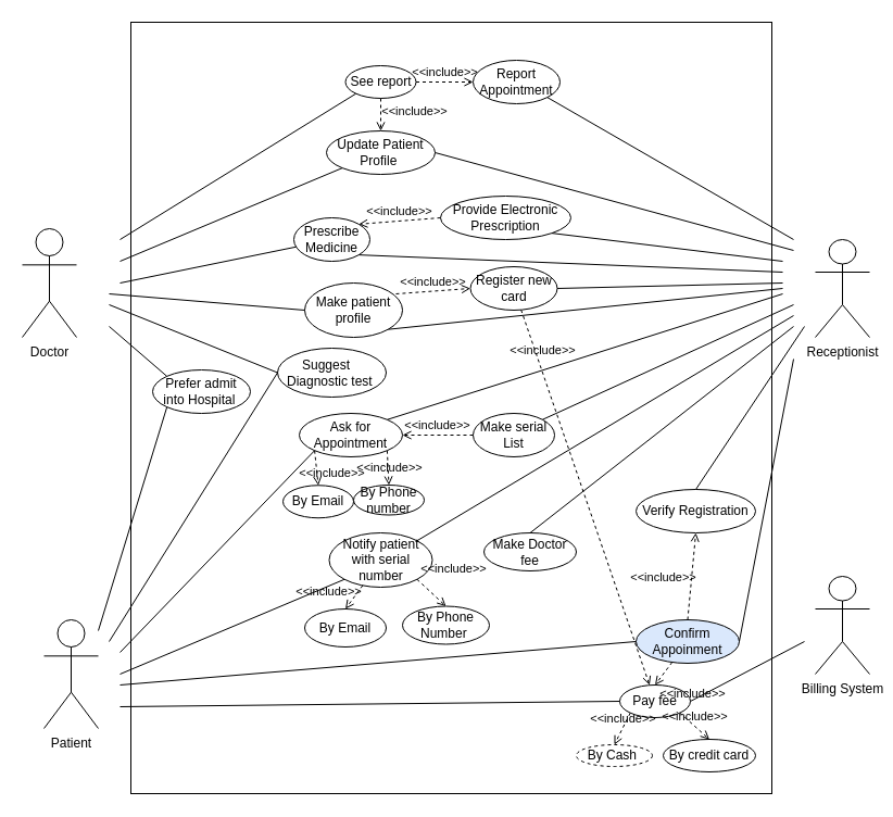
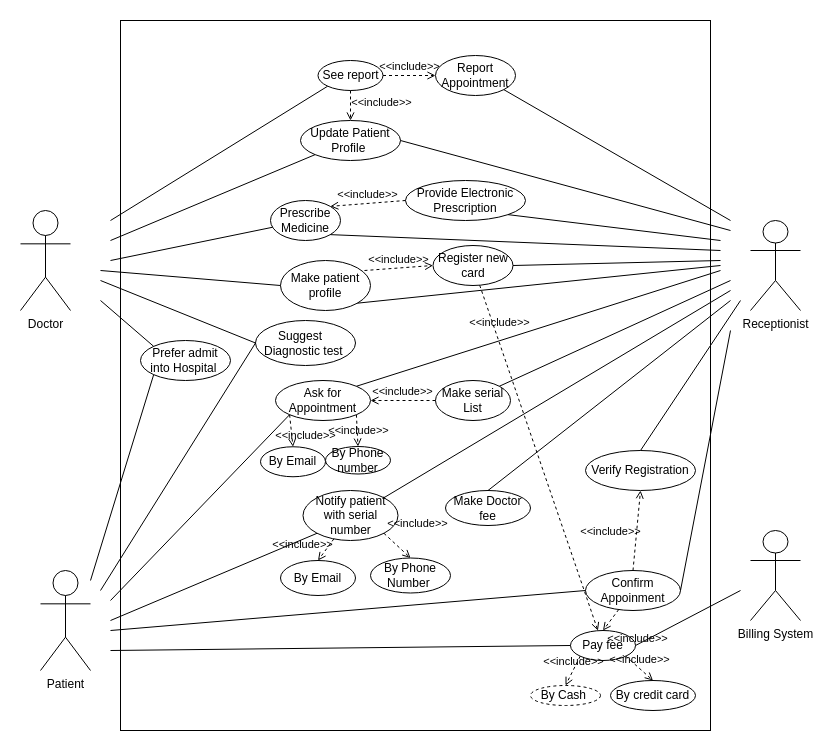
  <mxCell id="0" />
  <mxCell id="1" parent="0" />
  <mxCell id="2" value="" style="rounded=0;whiteSpace=wrap;html=1;" parent="1" vertex="1"><mxGeometry x="120" y="20" width="590" height="710" as="geometry" /></mxCell>
  <mxCell id="3" value="Doctor" style="shape=umlActor;verticalLabelPosition=bottom;verticalAlign=top;html=1;outlineConnect=0;" parent="1" vertex="1"><mxGeometry x="20" y="210" width="50" height="100" as="geometry" /></mxCell>
  <mxCell id="4" value="Prescribe Medicine" style="ellipse;whiteSpace=wrap;html=1;" parent="1" vertex="1"><mxGeometry x="270" y="200" width="70" height="40" as="geometry" /></mxCell>
  <mxCell id="5" value="Provide Electronic Prescription" style="ellipse;whiteSpace=wrap;html=1;" parent="1" vertex="1"><mxGeometry x="405" y="180" width="120" height="40" as="geometry" /></mxCell>
  <mxCell id="6" value="" style="endArrow=none;html=1;" parent="1" target="4" edge="1"><mxGeometry width="50" height="50" relative="1" as="geometry"><mxPoint x="110" y="260" as="sourcePoint" /><mxPoint x="280" y="260" as="targetPoint" /></mxGeometry></mxCell>
  <mxCell id="7" value="Receptionist" style="shape=umlActor;verticalLabelPosition=bottom;verticalAlign=top;html=1;outlineConnect=0;" parent="1" vertex="1"><mxGeometry x="750" y="220" width="50" height="90" as="geometry" /></mxCell>
  <mxCell id="8" value="" style="endArrow=none;html=1;exitX=1;exitY=1;exitDx=0;exitDy=0;" parent="1" source="4" edge="1"><mxGeometry width="50" height="50" relative="1" as="geometry"><mxPoint x="490" y="290" as="sourcePoint" /><mxPoint x="720" y="250" as="targetPoint" /></mxGeometry></mxCell>
  <mxCell id="9" value="" style="endArrow=none;html=1;exitX=1;exitY=1;exitDx=0;exitDy=0;" parent="1" source="5" edge="1"><mxGeometry width="50" height="50" relative="1" as="geometry"><mxPoint x="600" y="330" as="sourcePoint" /><mxPoint x="720" y="240" as="targetPoint" /></mxGeometry></mxCell>
  <mxCell id="10" value="&amp;lt;&amp;lt;include&amp;gt;&amp;gt;" style="edgeStyle=none;html=1;endArrow=open;verticalAlign=bottom;dashed=1;labelBackgroundColor=none;exitX=0;exitY=0.5;exitDx=0;exitDy=0;entryX=1;entryY=0;entryDx=0;entryDy=0;" parent="1" source="5" target="4" edge="1"><mxGeometry width="160" relative="1" as="geometry"><mxPoint x="380" y="280" as="sourcePoint" /><mxPoint x="540" y="280" as="targetPoint" /></mxGeometry></mxCell>
  <mxCell id="11" value="Update Patient Profile&amp;nbsp;" style="ellipse;whiteSpace=wrap;html=1;" parent="1" vertex="1"><mxGeometry x="300" y="120" width="100" height="40" as="geometry" /></mxCell>
  <mxCell id="12" value="" style="endArrow=none;html=1;entryX=0;entryY=1;entryDx=0;entryDy=0;" parent="1" target="11" edge="1"><mxGeometry width="50" height="50" relative="1" as="geometry"><mxPoint x="110" y="240" as="sourcePoint" /><mxPoint x="220" y="210" as="targetPoint" /></mxGeometry></mxCell>
  <mxCell id="13" value="" style="endArrow=none;html=1;exitX=1;exitY=0.5;exitDx=0;exitDy=0;" parent="1" source="11" edge="1"><mxGeometry width="50" height="50" relative="1" as="geometry"><mxPoint x="500" y="250" as="sourcePoint" /><mxPoint x="730" y="230" as="targetPoint" /></mxGeometry></mxCell>
  <mxCell id="14" value="Prefer admit into Hospital&amp;nbsp;" style="ellipse;whiteSpace=wrap;html=1;" parent="1" vertex="1"><mxGeometry x="140" y="340" width="90" height="40" as="geometry" /></mxCell>
  <mxCell id="15" value="Suggest&amp;nbsp; &amp;nbsp; &amp;nbsp;Diagnostic test&amp;nbsp;&amp;nbsp;" style="ellipse;whiteSpace=wrap;html=1;" parent="1" vertex="1"><mxGeometry x="255" y="320" width="100" height="45" as="geometry" /></mxCell>
  <mxCell id="16" value="" style="endArrow=none;html=1;entryX=0;entryY=0;entryDx=0;entryDy=0;" parent="1" target="14" edge="1"><mxGeometry width="50" height="50" relative="1" as="geometry"><mxPoint x="100" y="300" as="sourcePoint" /><mxPoint x="210" y="320" as="targetPoint" /></mxGeometry></mxCell>
  <mxCell id="17" value="Patient" style="shape=umlActor;verticalLabelPosition=bottom;verticalAlign=top;html=1;outlineConnect=0;" parent="1" vertex="1"><mxGeometry x="40" y="570" width="50" height="100" as="geometry" /></mxCell>
  <mxCell id="18" value="" style="endArrow=none;html=1;entryX=0;entryY=1;entryDx=0;entryDy=0;" parent="1" target="14" edge="1"><mxGeometry width="50" height="50" relative="1" as="geometry"><mxPoint x="90" y="580" as="sourcePoint" /><mxPoint x="220" y="510" as="targetPoint" /></mxGeometry></mxCell>
  <mxCell id="19" value="" style="endArrow=none;html=1;entryX=0;entryY=0.5;entryDx=0;entryDy=0;" parent="1" target="15" edge="1"><mxGeometry width="50" height="50" relative="1" as="geometry"><mxPoint x="100" y="280" as="sourcePoint" /><mxPoint x="330" y="310" as="targetPoint" /></mxGeometry></mxCell>
  <mxCell id="20" value="" style="endArrow=none;html=1;exitX=0;exitY=0.5;exitDx=0;exitDy=0;" parent="1" source="15" edge="1"><mxGeometry width="50" height="50" relative="1" as="geometry"><mxPoint x="330" y="560" as="sourcePoint" /><mxPoint x="100" y="590" as="targetPoint" /></mxGeometry></mxCell>
  <mxCell id="21" value="Make patient profile" style="ellipse;whiteSpace=wrap;html=1;" parent="1" vertex="1"><mxGeometry x="280" y="260" width="90" height="50" as="geometry" /></mxCell>
  <mxCell id="22" value="" style="endArrow=none;html=1;entryX=0;entryY=0.5;entryDx=0;entryDy=0;" parent="1" target="21" edge="1"><mxGeometry width="50" height="50" relative="1" as="geometry"><mxPoint x="100" y="270" as="sourcePoint" /><mxPoint x="330" y="290" as="targetPoint" /></mxGeometry></mxCell>
  <mxCell id="23" value="Billing System" style="shape=umlActor;verticalLabelPosition=bottom;verticalAlign=top;html=1;outlineConnect=0;" parent="1" vertex="1"><mxGeometry x="750" y="530" width="50" height="90" as="geometry" /></mxCell>
  <mxCell id="24" value="Register new card" style="ellipse;whiteSpace=wrap;html=1;" parent="1" vertex="1"><mxGeometry x="432.5" y="245" width="80" height="40" as="geometry" /></mxCell>
  <mxCell id="25" value="&amp;lt;&amp;lt;include&amp;gt;&amp;gt;" style="edgeStyle=none;html=1;endArrow=open;verticalAlign=bottom;dashed=1;labelBackgroundColor=none;exitX=0.933;exitY=0.2;exitDx=0;exitDy=0;entryX=0;entryY=0.5;entryDx=0;entryDy=0;exitPerimeter=0;" parent="1" source="21" target="24" edge="1"><mxGeometry width="160" relative="1" as="geometry"><mxPoint x="480" y="400" as="sourcePoint" /><mxPoint x="640" y="400" as="targetPoint" /></mxGeometry></mxCell>
  <mxCell id="26" value="" style="endArrow=none;html=1;exitX=1;exitY=0.5;exitDx=0;exitDy=0;" parent="1" source="24" edge="1"><mxGeometry width="50" height="50" relative="1" as="geometry"><mxPoint x="630" y="370" as="sourcePoint" /><mxPoint x="720" y="260" as="targetPoint" /></mxGeometry></mxCell>
  <mxCell id="27" value="Ask for Appointment" style="ellipse;whiteSpace=wrap;html=1;" parent="1" vertex="1"><mxGeometry x="275" y="380" width="95" height="40" as="geometry" /></mxCell>
  <mxCell id="28" value="" style="endArrow=none;html=1;entryX=0;entryY=1;entryDx=0;entryDy=0;" parent="1" target="27" edge="1"><mxGeometry width="50" height="50" relative="1" as="geometry"><mxPoint x="110" y="600" as="sourcePoint" /><mxPoint x="320" y="510" as="targetPoint" /></mxGeometry></mxCell>
  <mxCell id="29" value="" style="endArrow=none;html=1;exitX=1;exitY=0;exitDx=0;exitDy=0;" parent="1" source="27" edge="1"><mxGeometry width="50" height="50" relative="1" as="geometry"><mxPoint x="640" y="370" as="sourcePoint" /><mxPoint x="720" y="270" as="targetPoint" /><Array as="points" /></mxGeometry></mxCell>
  <mxCell id="30" value="Verify Registration" style="ellipse;whiteSpace=wrap;html=1;" parent="1" vertex="1"><mxGeometry x="585" y="450" width="110" height="40" as="geometry" /></mxCell>
- <mxCell id="31" value="Confirm Appoinment" style="ellipse;whiteSpace=wrap;html=1;fillColor=#dae8fc;" parent="1" vertex="1"><mxGeometry x="585" y="570" width="95" height="40" as="geometry" /></mxCell>
+ <mxCell id="31" value="Confirm Appoinment" style="ellipse;whiteSpace=wrap;html=1;" parent="1" vertex="1"><mxGeometry x="585" y="570" width="95" height="40" as="geometry" /></mxCell>
  <mxCell id="32" value="&amp;lt;&amp;lt;include&amp;gt;&amp;gt;" style="edgeStyle=none;html=1;endArrow=open;verticalAlign=bottom;dashed=1;labelBackgroundColor=none;exitX=0.5;exitY=0;exitDx=0;exitDy=0;entryX=0.5;entryY=1;entryDx=0;entryDy=0;" parent="1" source="31" target="30" edge="1"><mxGeometry x="-0.309" y="25" width="160" relative="1" as="geometry"><mxPoint x="600" y="460" as="sourcePoint" /><mxPoint x="740" y="460" as="targetPoint" /><mxPoint as="offset" /></mxGeometry></mxCell>
  <mxCell id="33" value="" style="endArrow=none;html=1;exitX=0.5;exitY=0;exitDx=0;exitDy=0;" parent="1" source="30" edge="1"><mxGeometry width="50" height="50" relative="1" as="geometry"><mxPoint x="640" y="370" as="sourcePoint" /><mxPoint x="740" y="300" as="targetPoint" /></mxGeometry></mxCell>
  <mxCell id="34" value="Pay fee" style="ellipse;whiteSpace=wrap;html=1;" parent="1" vertex="1"><mxGeometry x="570" y="630" width="65" height="30" as="geometry" /></mxCell>
  <mxCell id="35" value="&amp;lt;&amp;lt;include&amp;gt;&amp;gt;" style="edgeStyle=none;html=1;endArrow=open;verticalAlign=bottom;dashed=1;labelBackgroundColor=none;entryX=0.5;entryY=0;entryDx=0;entryDy=0;" parent="1" source="31" target="34" edge="1"><mxGeometry x="0.477" y="38" width="160" relative="1" as="geometry"><mxPoint x="580" y="460" as="sourcePoint" /><mxPoint x="740" y="460" as="targetPoint" /><mxPoint as="offset" /></mxGeometry></mxCell>
  <mxCell id="36" value="&amp;lt;&amp;lt;include&amp;gt;&amp;gt;" style="edgeStyle=none;html=1;endArrow=open;verticalAlign=bottom;dashed=1;labelBackgroundColor=none;" parent="1" source="24" target="34" edge="1"><mxGeometry x="-0.726" y="4" width="160" relative="1" as="geometry"><mxPoint x="500" y="310" as="sourcePoint" /><mxPoint x="660" y="310" as="targetPoint" /><mxPoint as="offset" /></mxGeometry></mxCell>
  <mxCell id="37" value="By Cash&amp;nbsp;" style="ellipse;whiteSpace=wrap;html=1;dashed=1;" parent="1" vertex="1"><mxGeometry x="530" y="685" width="70" height="20" as="geometry" /></mxCell>
  <mxCell id="38" value="&amp;lt;&amp;lt;include&amp;gt;&amp;gt;" style="edgeStyle=none;html=1;endArrow=open;verticalAlign=bottom;dashed=1;labelBackgroundColor=none;exitX=0;exitY=1;exitDx=0;exitDy=0;entryX=0.5;entryY=0;entryDx=0;entryDy=0;" parent="1" source="34" target="37" edge="1"><mxGeometry width="160" relative="1" as="geometry"><mxPoint x="310" y="490" as="sourcePoint" /><mxPoint x="520" y="540" as="targetPoint" /></mxGeometry></mxCell>
  <mxCell id="39" value="By credit card" style="ellipse;whiteSpace=wrap;html=1;" parent="1" vertex="1"><mxGeometry x="610" y="680" width="85" height="30" as="geometry" /></mxCell>
  <mxCell id="40" value="&amp;lt;&amp;lt;include&amp;gt;&amp;gt;" style="edgeStyle=none;html=1;endArrow=open;verticalAlign=bottom;dashed=1;labelBackgroundColor=none;exitX=1;exitY=1;exitDx=0;exitDy=0;entryX=0.5;entryY=0;entryDx=0;entryDy=0;" parent="1" source="34" target="39" edge="1"><mxGeometry width="160" relative="1" as="geometry"><mxPoint x="570" y="500" as="sourcePoint" /><mxPoint x="730" y="500" as="targetPoint" /></mxGeometry></mxCell>
  <mxCell id="41" value="Make serial List" style="ellipse;whiteSpace=wrap;html=1;" parent="1" vertex="1"><mxGeometry x="435" y="380" width="75" height="40" as="geometry" /></mxCell>
  <mxCell id="42" value="" style="endArrow=none;html=1;exitX=1;exitY=0;exitDx=0;exitDy=0;" parent="1" source="41" edge="1"><mxGeometry width="50" height="50" relative="1" as="geometry"><mxPoint x="550" y="360" as="sourcePoint" /><mxPoint x="730" y="280" as="targetPoint" /></mxGeometry></mxCell>
  <mxCell id="43" value="&amp;lt;&amp;lt;include&amp;gt;&amp;gt;" style="edgeStyle=none;html=1;endArrow=open;verticalAlign=bottom;dashed=1;labelBackgroundColor=none;entryX=1;entryY=0.5;entryDx=0;entryDy=0;" parent="1" source="41" target="27" edge="1"><mxGeometry width="160" relative="1" as="geometry"><mxPoint x="430" y="410" as="sourcePoint" /><mxPoint x="590" y="410" as="targetPoint" /></mxGeometry></mxCell>
  <mxCell id="44" value="Notify patient with serial number" style="ellipse;whiteSpace=wrap;html=1;" parent="1" vertex="1"><mxGeometry x="302.5" y="490" width="95" height="50" as="geometry" /></mxCell>
  <mxCell id="45" value="" style="endArrow=none;html=1;exitX=1;exitY=0;exitDx=0;exitDy=0;" parent="1" source="44" edge="1"><mxGeometry width="50" height="50" relative="1" as="geometry"><mxPoint x="570" y="350" as="sourcePoint" /><mxPoint x="730" y="290" as="targetPoint" /></mxGeometry></mxCell>
  <mxCell id="46" value="" style="endArrow=none;html=1;entryX=0;entryY=1;entryDx=0;entryDy=0;" parent="1" target="44" edge="1"><mxGeometry width="50" height="50" relative="1" as="geometry"><mxPoint x="110" y="620" as="sourcePoint" /><mxPoint x="260" y="470" as="targetPoint" /></mxGeometry></mxCell>
  <mxCell id="47" value="By Email" style="ellipse;whiteSpace=wrap;html=1;" parent="1" vertex="1"><mxGeometry x="280" y="560" width="75" height="35" as="geometry" /></mxCell>
  <mxCell id="48" value="By Phone Number&amp;nbsp;" style="ellipse;whiteSpace=wrap;html=1;" parent="1" vertex="1"><mxGeometry x="370" y="557.5" width="80" height="35" as="geometry" /></mxCell>
  <mxCell id="49" value="&amp;lt;&amp;lt;include&amp;gt;&amp;gt;" style="edgeStyle=none;html=1;endArrow=open;verticalAlign=bottom;dashed=1;labelBackgroundColor=none;entryX=0.5;entryY=0;entryDx=0;entryDy=0;exitX=1;exitY=1;exitDx=0;exitDy=0;" parent="1" source="44" target="48" edge="1"><mxGeometry x="0.302" y="23" width="160" relative="1" as="geometry"><mxPoint x="350" y="450" as="sourcePoint" /><mxPoint x="510" y="450" as="targetPoint" /><mxPoint as="offset" /></mxGeometry></mxCell>
  <mxCell id="50" value="&amp;lt;&amp;lt;include&amp;gt;&amp;gt;" style="edgeStyle=none;html=1;endArrow=open;verticalAlign=bottom;dashed=1;labelBackgroundColor=none;entryX=0.5;entryY=0;entryDx=0;entryDy=0;" parent="1" source="44" target="47" edge="1"><mxGeometry x="1" y="-18" width="160" relative="1" as="geometry"><mxPoint x="310" y="460" as="sourcePoint" /><mxPoint x="470" y="460" as="targetPoint" /><mxPoint x="-1" y="3" as="offset" /></mxGeometry></mxCell>
  <mxCell id="51" value="" style="endArrow=none;html=1;entryX=0;entryY=0.5;entryDx=0;entryDy=0;" parent="1" target="34" edge="1"><mxGeometry width="50" height="50" relative="1" as="geometry"><mxPoint x="110" y="650" as="sourcePoint" /><mxPoint x="330" y="530" as="targetPoint" /></mxGeometry></mxCell>
  <mxCell id="52" value="" style="endArrow=none;html=1;exitX=1;exitY=0.5;exitDx=0;exitDy=0;" parent="1" source="34" edge="1"><mxGeometry width="50" height="50" relative="1" as="geometry"><mxPoint x="680" y="550" as="sourcePoint" /><mxPoint x="740" y="590" as="targetPoint" /></mxGeometry></mxCell>
  <mxCell id="53" value="Make Doctor fee" style="ellipse;whiteSpace=wrap;html=1;" parent="1" vertex="1"><mxGeometry x="445" y="490" width="85" height="35" as="geometry" /></mxCell>
  <mxCell id="54" value="" style="endArrow=none;html=1;exitX=0.5;exitY=0;exitDx=0;exitDy=0;" parent="1" source="53" edge="1"><mxGeometry width="50" height="50" relative="1" as="geometry"><mxPoint x="380" y="340" as="sourcePoint" /><mxPoint x="730" y="300" as="targetPoint" /></mxGeometry></mxCell>
  <mxCell id="55" value="" style="endArrow=none;html=1;exitX=1;exitY=1;exitDx=0;exitDy=0;" parent="1" source="21" edge="1"><mxGeometry width="50" height="50" relative="1" as="geometry"><mxPoint x="510" y="310" as="sourcePoint" /><mxPoint x="720" y="265" as="targetPoint" /></mxGeometry></mxCell>
  <mxCell id="56" value="Report Appointment" style="ellipse;whiteSpace=wrap;html=1;" parent="1" vertex="1"><mxGeometry x="435" y="55" width="80" height="40" as="geometry" /></mxCell>
  <mxCell id="57" value="" style="endArrow=none;html=1;exitX=1;exitY=1;exitDx=0;exitDy=0;" parent="1" source="56" edge="1"><mxGeometry width="50" height="50" relative="1" as="geometry"><mxPoint x="510" y="150" as="sourcePoint" /><mxPoint x="730" y="220" as="targetPoint" /></mxGeometry></mxCell>
  <mxCell id="58" value="See report" style="ellipse;whiteSpace=wrap;html=1;" parent="1" vertex="1"><mxGeometry x="317.5" y="60" width="65" height="30" as="geometry" /></mxCell>
  <mxCell id="59" value="&amp;lt;&amp;lt;include&amp;gt;&amp;gt;" style="edgeStyle=none;html=1;endArrow=open;verticalAlign=bottom;dashed=1;labelBackgroundColor=none;exitX=0.5;exitY=1;exitDx=0;exitDy=0;entryX=0.5;entryY=0;entryDx=0;entryDy=0;" parent="1" source="58" target="11" edge="1"><mxGeometry x="0.385" y="31" width="160" relative="1" as="geometry"><mxPoint x="330" y="60" as="sourcePoint" /><mxPoint x="490" y="60" as="targetPoint" /><mxPoint as="offset" /></mxGeometry></mxCell>
  <mxCell id="60" value="" style="endArrow=none;html=1;entryX=0;entryY=1;entryDx=0;entryDy=0;" parent="1" target="58" edge="1"><mxGeometry width="50" height="50" relative="1" as="geometry"><mxPoint x="110" y="220" as="sourcePoint" /><mxPoint x="220" y="110" as="targetPoint" /></mxGeometry></mxCell>
  <mxCell id="61" value="&amp;lt;&amp;lt;include&amp;gt;&amp;gt;" style="edgeStyle=none;html=1;endArrow=open;verticalAlign=bottom;dashed=1;labelBackgroundColor=none;entryX=0;entryY=0.5;entryDx=0;entryDy=0;exitX=1;exitY=0.5;exitDx=0;exitDy=0;" parent="1" source="58" target="56" edge="1"><mxGeometry width="160" relative="1" as="geometry"><mxPoint x="420" y="45" as="sourcePoint" /><mxPoint x="550" y="50" as="targetPoint" /></mxGeometry></mxCell>
  <mxCell id="62" value="By Email" style="ellipse;whiteSpace=wrap;html=1;" parent="1" vertex="1"><mxGeometry x="260" y="446.25" width="65" height="30" as="geometry" /></mxCell>
  <mxCell id="63" value="&amp;lt;&amp;lt;include&amp;gt;&amp;gt;" style="edgeStyle=none;html=1;endArrow=open;verticalAlign=bottom;dashed=1;labelBackgroundColor=none;exitX=0;exitY=1;exitDx=0;exitDy=0;entryX=0.5;entryY=0;entryDx=0;entryDy=0;" parent="1" source="27" target="62" edge="1"><mxGeometry x="0.897" y="13" width="160" relative="1" as="geometry"><mxPoint x="330" y="380" as="sourcePoint" /><mxPoint x="490" y="380" as="targetPoint" /><mxPoint as="offset" /></mxGeometry></mxCell>
  <mxCell id="64" value="By Phone number" style="ellipse;whiteSpace=wrap;html=1;" parent="1" vertex="1"><mxGeometry x="325" y="446" width="65" height="27.5" as="geometry" /></mxCell>
  <mxCell id="65" value="&amp;lt;&amp;lt;include&amp;gt;&amp;gt;" style="edgeStyle=none;html=1;endArrow=open;verticalAlign=bottom;dashed=1;labelBackgroundColor=none;exitX=1;exitY=1;exitDx=0;exitDy=0;entryX=0.5;entryY=0;entryDx=0;entryDy=0;" parent="1" source="27" target="64" edge="1"><mxGeometry x="0.578" y="1" width="160" relative="1" as="geometry"><mxPoint x="370" y="350" as="sourcePoint" /><mxPoint x="530" y="350" as="targetPoint" /><mxPoint as="offset" /></mxGeometry></mxCell>
  <mxCell id="66" value="" style="endArrow=none;html=1;entryX=0;entryY=0.5;entryDx=0;entryDy=0;" parent="1" target="31" edge="1"><mxGeometry width="50" height="50" relative="1" as="geometry"><mxPoint x="110" y="630" as="sourcePoint" /><mxPoint x="270" y="590" as="targetPoint" /></mxGeometry></mxCell>
  <mxCell id="67" value="" style="endArrow=none;html=1;exitX=1;exitY=0.5;exitDx=0;exitDy=0;" edge="1" parent="1" source="31"><mxGeometry width="50" height="50" relative="1" as="geometry"><mxPoint x="740" y="450" as="sourcePoint" /><mxPoint x="730" y="330" as="targetPoint" /></mxGeometry></mxCell>
